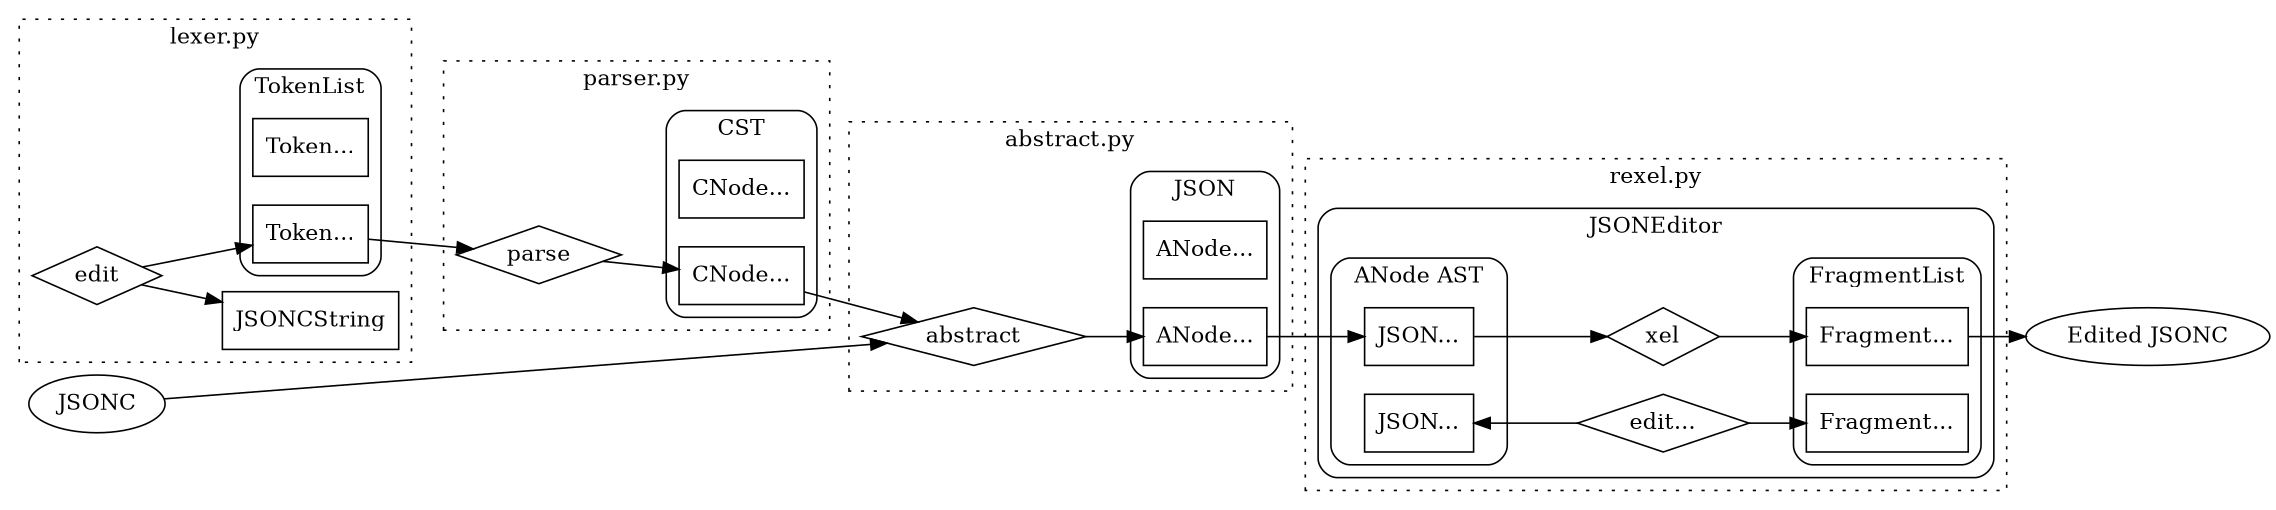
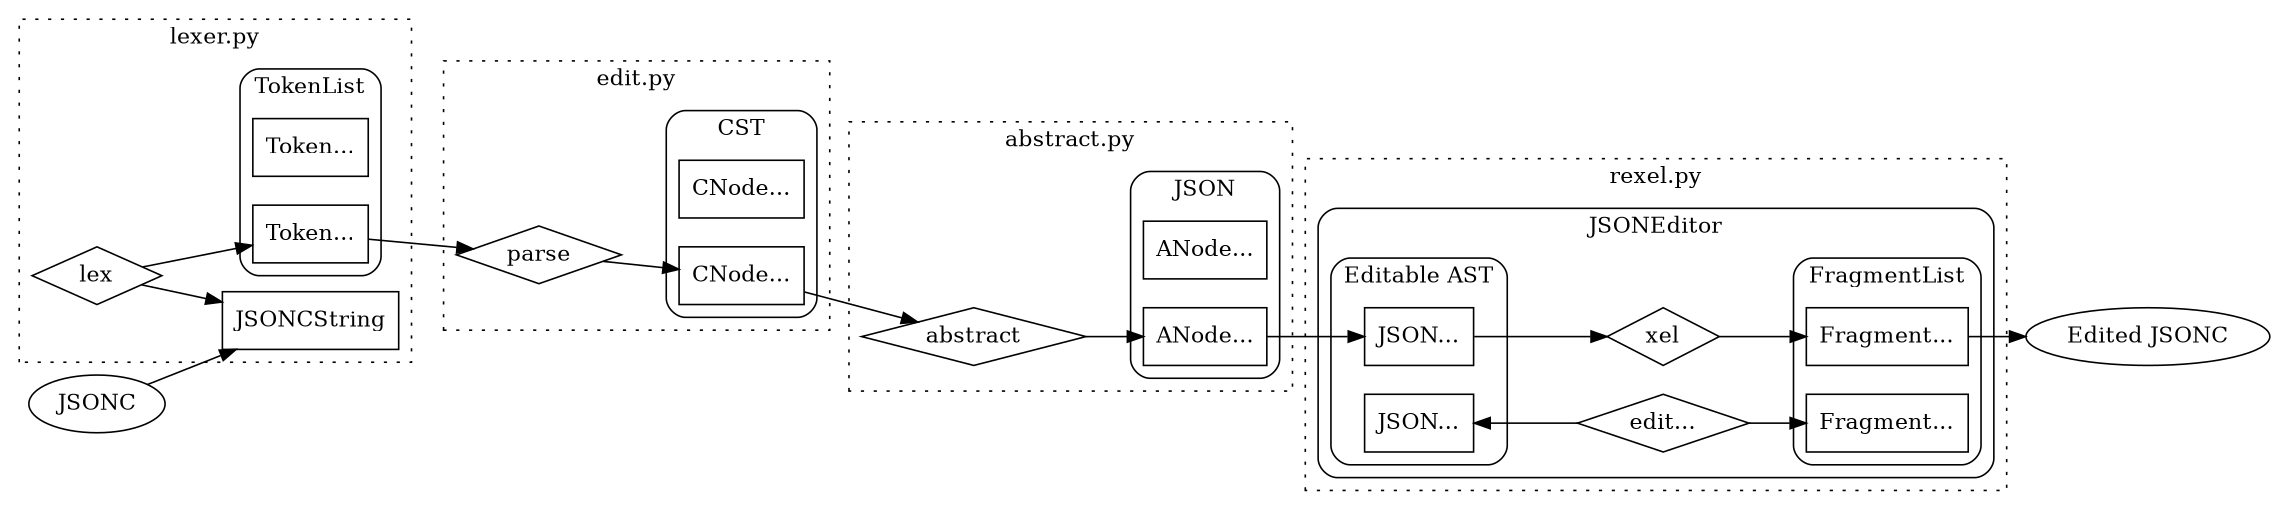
  digraph {
    compound=true
    newrank=true
    rankdir=LR
    node [shape=box]
    n1 [label="Token..."]
    n2 [label="Token..."]
    JSONCString
-   lex [shape=diamond label=edit]
+   lex [shape=diamond]
    n5 [label="CNode..."]
    n6 [label="CNode..."]
    parse [shape=diamond]
    n8 [label="ANode..."]
    n9 [label="ANode..."]
    abstract [shape=diamond]
    n11 [label="JSON..."]
    n12 [label="JSON..."]
    n13 [label="Fragment..."]
    n14 [label="Fragment..."]
    xel [shape=diamond]
    n16 [label="edit..." shape=diamond]
    n17 [label="Edited JSONC" shape=""]
    JSONC [shape=""]
    subgraph cluster_1 {
      label="lexer.py"
      style=dotted
      JSONCString
      lex
      subgraph cluster_2 {
        label=TokenList
        rank=same
        style=rounded
        n1
        n2
      }
    }
    subgraph cluster_3 {
-     label="parser.py"
+     label="edit.py"
      style=dotted
      parse
      subgraph cluster_4 {
        label=CST
        rank=same
        style=rounded
        n5
        n6
      }
    }
    subgraph cluster_5 {
      label="abstract.py"
      style=dotted
      abstract
      subgraph cluster_6 {
        label=JSON
        rank=same
        style=rounded
        n8
        n9
      }
    }
    subgraph cluster_7 {
      label="rexel.py"
      style=dotted
      subgraph cluster_8 {
        label=JSONEditor
        style=rounded
        xel
        n16
        subgraph cluster_9 {
-         label="ANode AST"
+         label="Editable AST"
          rank=same
          style=rounded
          n11
          n12
        }
        subgraph cluster_10 {
          label=FragmentList
          rank=same
          style=rounded
          n13
          n14
        }
      }
    }
    n2 -> parse
    lex -> n2
    lex -> JSONCString
    n6 -> abstract
    parse -> n6
    n9 -> n12
    abstract -> n9
    n11 -> n16 [dir=back]
    n12 -> xel
    n14 -> n17
    xel -> n14
    n16 -> n13
-   JSONC -> abstract
+   JSONC -> JSONCString
  }
